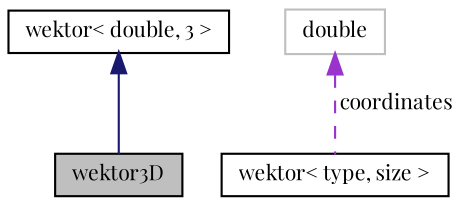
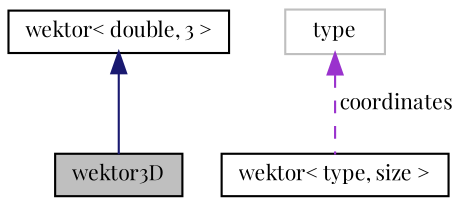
  digraph {
    fontname="Playfair Display"
    node [color=black fillcolor=white fontname="Playfair Display" fontsize=10 shape=record style=filled]
    edge [dir=back fontname="Playfair Display" fontsize=10 labelfontname=Helvetica labelfontsize=10]
    n1 [fillcolor=grey75 fontcolor=black height=0.2 label=wektor3D width=0.4]
    n2 [height=0.2 label="wektor\< double, 3 \>" width=0.4]
    n3 [height=0.2 label="wektor\< type, size \>" width=0.4]
-   n4 [color=grey75 height=0.2 label=double width=0.4]
+   n4 [color=grey75 height=0.2 label=type width=0.4]
    n2 -> n1 [color=midnightblue style=solid]
    n4 -> n3 [color=darkorchid3 label=" coordinates" style=dashed]
  }
